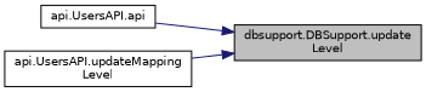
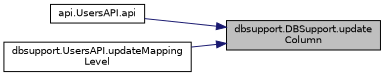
  digraph {
    rankdir=RL
    node [color=black fillcolor=white fontname=Helvetica fontsize=10 shape=record style=filled]
    edge [color=midnightblue dir=back fontname=Helvetica fontsize=10 labelfontname=Helvetica labelfontsize=10 style=solid]
-   n1 [fillcolor=grey75 fontcolor=black height=0.2 label="dbsupport.DBSupport.update\lLevel" width=0.4]
+   n1 [fillcolor=grey75 fontcolor=black height=0.2 label="dbsupport.DBSupport.update\lColumn" width=0.4]
    n2 [height=0.2 label="api.UsersAPI.api" width=0.4]
-   n3 [height=0.2 label="api.UsersAPI.updateMapping\lLevel" width=0.4]
+   n3 [height=0.2 label="dbsupport.UsersAPI.updateMapping\lLevel" width=0.4]
    n1 -> n2
    n1 -> n3
  }
